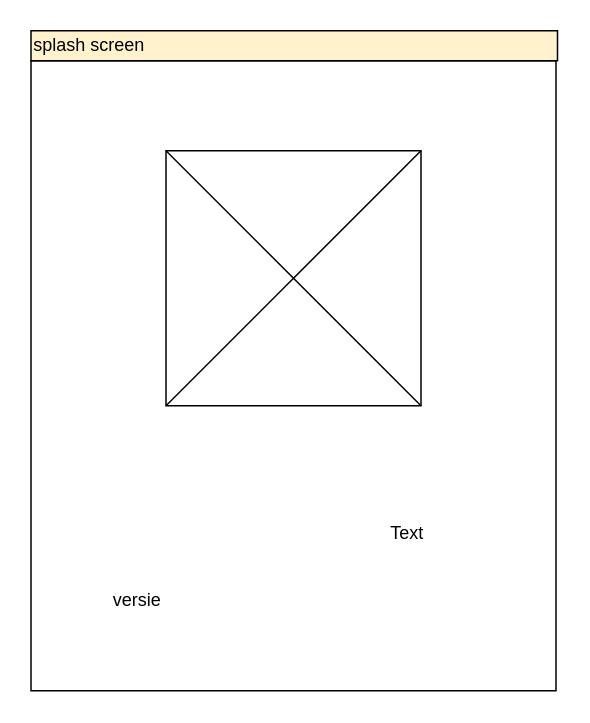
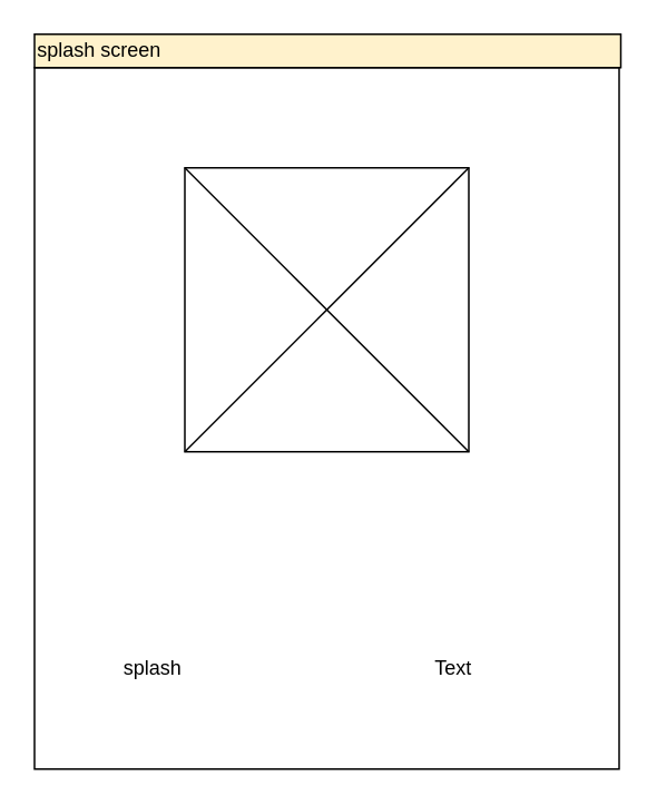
  <mxCell id="0" />
  <mxCell id="1" parent="0" />
  <mxCell id="2" value="" style="rounded=0;whiteSpace=wrap;html=1;" vertex="1" parent="1"><mxGeometry x="20" y="40" width="350" height="420" as="geometry" /></mxCell>
  <mxCell id="3" value="splash screen" style="rounded=0;whiteSpace=wrap;html=1;align=left;fillColor=#fff2cc;" vertex="1" parent="1"><mxGeometry x="20" y="20" width="351" height="20" as="geometry" /></mxCell>
  <mxCell id="4" value="" style="whiteSpace=wrap;html=1;aspect=fixed;" vertex="1" parent="1"><mxGeometry x="110" y="100" width="170" height="170" as="geometry" /></mxCell>
  <mxCell id="5" value="" style="endArrow=none;html=1;rounded=0;entryX=1;entryY=0;entryDx=0;entryDy=0;exitX=0;exitY=1;exitDx=0;exitDy=0;" edge="1" parent="1" source="4" target="4"><mxGeometry width="50" height="50" relative="1" as="geometry"><mxPoint x="171" y="280" as="sourcePoint" /><mxPoint x="221" y="230" as="targetPoint" /></mxGeometry></mxCell>
  <mxCell id="6" value="" style="endArrow=none;html=1;rounded=0;entryX=0;entryY=0;entryDx=0;entryDy=0;exitX=1;exitY=1;exitDx=0;exitDy=0;" edge="1" parent="1" source="4" target="4"><mxGeometry width="50" height="50" relative="1" as="geometry"><mxPoint x="171" y="280" as="sourcePoint" /><mxPoint x="221" y="230" as="targetPoint" /></mxGeometry></mxCell>
- <mxCell id="7" value="Text" style="text;html=1;strokeColor=none;fillColor=none;align=center;verticalAlign=middle;whiteSpace=wrap;rounded=0;" vertex="1" parent="1"><mxGeometry x="241" y="340" width="60" height="30" as="geometry" /></mxCell>
- <mxCell id="8" value="versie" style="text;html=1;strokeColor=none;fillColor=none;align=center;verticalAlign=middle;whiteSpace=wrap;rounded=0;" vertex="1" parent="1"><mxGeometry x="61" y="385" width="60" height="30" as="geometry" /></mxCell>
+ <mxCell id="7" value="Text" style="text;html=1;strokeColor=none;fillColor=none;align=center;verticalAlign=middle;whiteSpace=wrap;rounded=0;" vertex="1" parent="1"><mxGeometry x="241" y="385" width="60" height="30" as="geometry" /></mxCell>
+ <mxCell id="8" value="splash" style="text;html=1;strokeColor=none;fillColor=none;align=center;verticalAlign=middle;whiteSpace=wrap;rounded=0;" vertex="1" parent="1"><mxGeometry x="61" y="385" width="60" height="30" as="geometry" /></mxCell>
